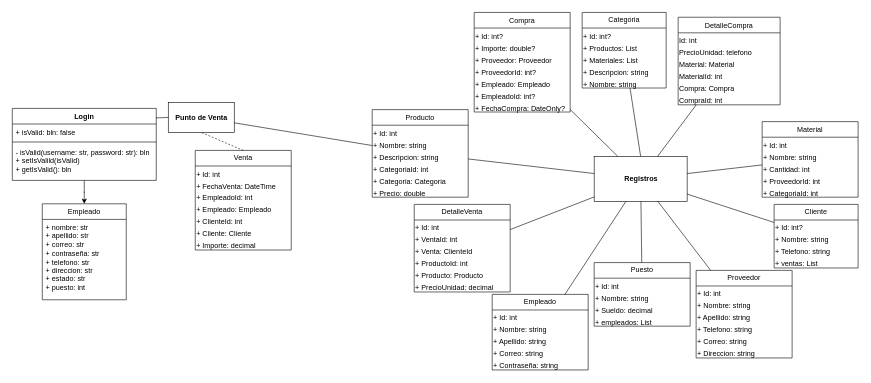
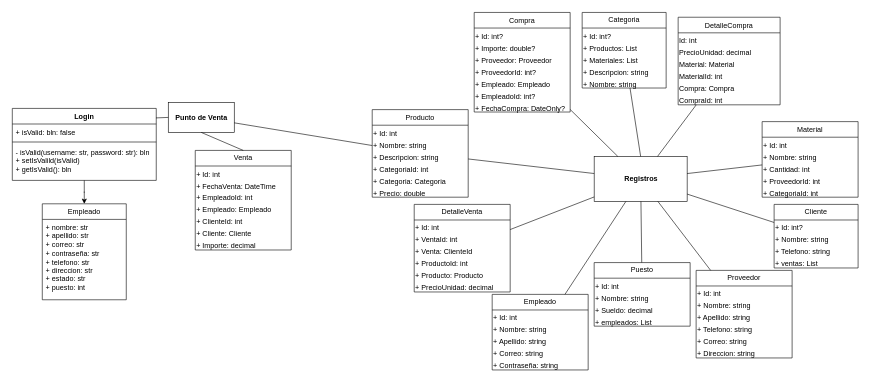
  <mxCell id="0" />
  <mxCell id="1" parent="0" />
  <mxCell id="2" style="edgeStyle=orthogonalEdgeStyle;rounded=0;orthogonalLoop=1;jettySize=auto;html=1;entryX=0.5;entryY=0;entryDx=0;entryDy=0;" parent="1" source="3" target="7" edge="1"><mxGeometry relative="1" as="geometry" /></mxCell>
  <mxCell id="3" value="Login" style="swimlane;fontStyle=1;align=center;verticalAlign=top;childLayout=stackLayout;horizontal=1;startSize=26;horizontalStack=0;resizeParent=1;resizeParentMax=0;resizeLast=0;collapsible=1;marginBottom=0;whiteSpace=wrap;html=1;" parent="1" vertex="1"><mxGeometry x="20" y="180" width="240" height="120" as="geometry" /></mxCell>
  <mxCell id="4" value="+ isValid: bln: false" style="text;strokeColor=none;fillColor=none;align=left;verticalAlign=top;spacingLeft=4;spacingRight=4;overflow=hidden;rotatable=0;points=[[0,0.5],[1,0.5]];portConstraint=eastwest;whiteSpace=wrap;html=1;" parent="3" vertex="1"><mxGeometry y="26" width="240" height="26" as="geometry" /></mxCell>
  <mxCell id="5" value="" style="line;strokeWidth=1;fillColor=none;align=left;verticalAlign=middle;spacingTop=-1;spacingLeft=3;spacingRight=3;rotatable=0;labelPosition=right;points=[];portConstraint=eastwest;strokeColor=inherit;" parent="3" vertex="1"><mxGeometry y="52" width="240" height="8" as="geometry" /></mxCell>
  <mxCell id="6" value="- isValid(username: str, password: str): bln&lt;div&gt;+ setIsValild(isValid)&lt;/div&gt;&lt;div&gt;+ getIsValid(): bln&lt;/div&gt;" style="text;strokeColor=none;fillColor=none;align=left;verticalAlign=top;spacingLeft=4;spacingRight=4;overflow=hidden;rotatable=0;points=[[0,0.5],[1,0.5]];portConstraint=eastwest;whiteSpace=wrap;html=1;" parent="3" vertex="1"><mxGeometry y="60" width="240" height="60" as="geometry" /></mxCell>
  <mxCell id="7" value="Empleado" style="swimlane;fontStyle=0;childLayout=stackLayout;horizontal=1;startSize=26;fillColor=none;horizontalStack=0;resizeParent=1;resizeParentMax=0;resizeLast=0;collapsible=1;marginBottom=0;whiteSpace=wrap;html=1;" parent="1" vertex="1"><mxGeometry x="70" y="339" width="140" height="160" as="geometry" /></mxCell>
  <mxCell id="8" value="+ nombre: str&lt;div&gt;+ apellido: str&lt;/div&gt;&lt;div&gt;+ correo: str&lt;/div&gt;&lt;div&gt;+ contraseña: str&lt;/div&gt;&lt;div&gt;+ telefono: str&lt;/div&gt;&lt;div&gt;+ direccion: str&lt;/div&gt;&lt;div&gt;+ estado: str&lt;/div&gt;&lt;div&gt;+ puesto: int&lt;/div&gt;" style="text;strokeColor=none;fillColor=none;align=left;verticalAlign=top;spacingLeft=4;spacingRight=4;overflow=hidden;rotatable=0;points=[[0,0.5],[1,0.5]];portConstraint=eastwest;whiteSpace=wrap;html=1;" parent="7" vertex="1"><mxGeometry y="26" width="140" height="134" as="geometry" /></mxCell>
  <mxCell id="9" value="Venta" style="swimlane;fontStyle=0;childLayout=stackLayout;horizontal=1;startSize=26;fillColor=none;horizontalStack=0;resizeParent=1;resizeParentMax=0;resizeLast=0;collapsible=1;marginBottom=0;whiteSpace=wrap;html=1;" vertex="1" parent="1"><mxGeometry x="325" y="250" width="160" height="166" as="geometry" /></mxCell>
  <mxCell id="10" value="+ Id: int" style="text;html=1;strokeColor=none;fillColor=none;align=left;verticalAlign=top;whiteSpace=wrap;rounded=0;" vertex="1" parent="9"><mxGeometry y="26" width="160" height="20" as="geometry" /></mxCell>
  <mxCell id="11" value="+ FechaVenta: DateTime" style="text;html=1;strokeColor=none;fillColor=none;align=left;verticalAlign=top;whiteSpace=wrap;rounded=0;" vertex="1" parent="9"><mxGeometry y="46" width="160" height="20" as="geometry" /></mxCell>
  <mxCell id="12" value="+ EmpleadoId: int" style="text;html=1;strokeColor=none;fillColor=none;align=left;verticalAlign=top;whiteSpace=wrap;rounded=0;" vertex="1" parent="9"><mxGeometry y="66" width="160" height="20" as="geometry" /></mxCell>
  <mxCell id="13" value="+ Empleado: Empleado" style="text;html=1;strokeColor=none;fillColor=none;align=left;verticalAlign=top;whiteSpace=wrap;rounded=0;" vertex="1" parent="9"><mxGeometry y="86" width="160" height="20" as="geometry" /></mxCell>
  <mxCell id="14" value="+ ClienteId: int" style="text;html=1;strokeColor=none;fillColor=none;align=left;verticalAlign=top;whiteSpace=wrap;rounded=0;" vertex="1" parent="9"><mxGeometry y="106" width="160" height="20" as="geometry" /></mxCell>
  <mxCell id="15" value="+ Cliente: Cliente" style="text;html=1;strokeColor=none;fillColor=none;align=left;verticalAlign=top;whiteSpace=wrap;rounded=0;" vertex="1" parent="9"><mxGeometry y="126" width="160" height="20" as="geometry" /></mxCell>
  <mxCell id="16" value="+ Importe: decimal" style="text;html=1;strokeColor=none;fillColor=none;align=left;verticalAlign=top;whiteSpace=wrap;rounded=0;" vertex="1" parent="9"><mxGeometry y="146" width="160" height="20" as="geometry" /></mxCell>
  <mxCell id="17" value="Punto de Venta" style="html=1;fontStyle=1" vertex="1" parent="1"><mxGeometry x="280" y="170" width="110" height="50" as="geometry" /></mxCell>
  <mxCell id="18" value="" style="endArrow=none;html=1;entryX=0;entryY=0.5;entryDx=0;entryDy=0;exitX=0.998;exitY=0.132;exitDx=0;exitDy=0;exitPerimeter=0;" edge="1" parent="1" source="3" target="17"><mxGeometry width="50" height="50" relative="1" as="geometry"><mxPoint x="290" y="253" as="sourcePoint" /><mxPoint x="340" y="203" as="targetPoint" /></mxGeometry></mxCell>
- <mxCell id="19" value="" style="endArrow=none;html=1;entryX=0.5;entryY=1;entryDx=0;entryDy=0;exitX=0.5;exitY=0;exitDx=0;exitDy=0;dashed=1;" edge="1" parent="1" source="9" target="17"><mxGeometry width="50" height="50" relative="1" as="geometry"><mxPoint x="350" y="270" as="sourcePoint" /><mxPoint x="400" y="220" as="targetPoint" /></mxGeometry></mxCell>
+ <mxCell id="19" value="" style="endArrow=none;html=1;entryX=0.5;entryY=1;entryDx=0;entryDy=0;exitX=0.5;exitY=0;exitDx=0;exitDy=0;" edge="1" parent="1" source="9" target="17"><mxGeometry width="50" height="50" relative="1" as="geometry"><mxPoint x="350" y="270" as="sourcePoint" /><mxPoint x="400" y="220" as="targetPoint" /></mxGeometry></mxCell>
  <mxCell id="20" value="" style="group" vertex="1" connectable="0" parent="1"><mxGeometry x="600" y="20" width="830" height="596" as="geometry" /></mxCell>
  <mxCell id="21" value="Categoria" style="swimlane;fontStyle=0;childLayout=stackLayout;horizontal=1;startSize=26;fillColor=none;horizontalStack=0;resizeParent=1;resizeParentMax=0;resizeLast=0;collapsible=1;marginBottom=0;whiteSpace=wrap;html=1;" parent="20" vertex="1"><mxGeometry x="370" width="140" height="126" as="geometry" /></mxCell>
  <mxCell id="22" value="+ Id: int?" style="text;html=1;strokeColor=none;fillColor=none;align=left;verticalAlign=top;whiteSpace=wrap;rounded=0;" parent="21" vertex="1"><mxGeometry y="26" width="140" height="20" as="geometry" /></mxCell>
  <mxCell id="23" value="+ Productos: List" style="text;html=1;strokeColor=none;fillColor=none;align=left;verticalAlign=top;whiteSpace=wrap;rounded=0;" parent="21" vertex="1"><mxGeometry y="46" width="140" height="20" as="geometry" /></mxCell>
  <mxCell id="24" value="+ Materiales: List" style="text;html=1;strokeColor=none;fillColor=none;align=left;verticalAlign=top;whiteSpace=wrap;rounded=0;" parent="21" vertex="1"><mxGeometry y="66" width="140" height="20" as="geometry" /></mxCell>
  <mxCell id="25" value="+ Descripcion: string" style="text;html=1;strokeColor=none;fillColor=none;align=left;verticalAlign=top;whiteSpace=wrap;rounded=0;" parent="21" vertex="1"><mxGeometry y="86" width="140" height="20" as="geometry" /></mxCell>
  <mxCell id="26" value="+ Nombre: string" style="text;html=1;strokeColor=none;fillColor=none;align=left;verticalAlign=top;whiteSpace=wrap;rounded=0;" parent="21" vertex="1"><mxGeometry y="106" width="140" height="20" as="geometry" /></mxCell>
  <mxCell id="27" value="Cliente" style="swimlane;fontStyle=0;childLayout=stackLayout;horizontal=1;startSize=26;fillColor=none;horizontalStack=0;resizeParent=1;resizeParentMax=0;resizeLast=0;collapsible=1;marginBottom=0;whiteSpace=wrap;html=1;" parent="20" vertex="1"><mxGeometry x="690" y="320" width="140" height="106" as="geometry" /></mxCell>
  <mxCell id="28" value="+ Id: int?" style="text;html=1;strokeColor=none;fillColor=none;align=left;verticalAlign=top;whiteSpace=wrap;rounded=0;" parent="27" vertex="1"><mxGeometry y="26" width="140" height="20" as="geometry" /></mxCell>
  <mxCell id="29" value="+ Nombre: string" style="text;html=1;strokeColor=none;fillColor=none;align=left;verticalAlign=top;whiteSpace=wrap;rounded=0;" parent="27" vertex="1"><mxGeometry y="46" width="140" height="20" as="geometry" /></mxCell>
  <mxCell id="30" value="+ Telefono: string" style="text;html=1;strokeColor=none;fillColor=none;align=left;verticalAlign=top;whiteSpace=wrap;rounded=0;" parent="27" vertex="1"><mxGeometry y="66" width="140" height="20" as="geometry" /></mxCell>
  <mxCell id="31" value="+ ventas: List" style="text;html=1;strokeColor=none;fillColor=none;align=left;verticalAlign=top;whiteSpace=wrap;rounded=0;" parent="27" vertex="1"><mxGeometry y="86" width="140" height="20" as="geometry" /></mxCell>
  <mxCell id="32" value="DetalleCompra" style="swimlane;fontStyle=0;childLayout=stackLayout;horizontal=1;startSize=26;fillColor=none;horizontalStack=0;resizeParent=1;resizeParentMax=0;resizeLast=0;collapsible=1;marginBottom=0;" vertex="1" parent="20"><mxGeometry x="530" y="8" width="170" height="146" as="geometry" /></mxCell>
  <mxCell id="33" value="Id: int" style="text;html=1;strokeColor=none;fillColor=none;align=left;verticalAlign=top;whiteSpace=wrap;rounded=0;" vertex="1" parent="32"><mxGeometry y="26" width="170" height="20" as="geometry" /></mxCell>
- <mxCell id="34" value="PrecioUnidad: telefono" style="text;html=1;strokeColor=none;fillColor=none;align=left;verticalAlign=top;whiteSpace=wrap;rounded=0;" vertex="1" parent="32"><mxGeometry y="46" width="170" height="20" as="geometry" /></mxCell>
+ <mxCell id="34" value="PrecioUnidad: decimal" style="text;html=1;strokeColor=none;fillColor=none;align=left;verticalAlign=top;whiteSpace=wrap;rounded=0;" vertex="1" parent="32"><mxGeometry y="46" width="170" height="20" as="geometry" /></mxCell>
  <mxCell id="35" value="Material: Material" style="text;html=1;strokeColor=none;fillColor=none;align=left;verticalAlign=top;whiteSpace=wrap;rounded=0;" vertex="1" parent="32"><mxGeometry y="66" width="170" height="20" as="geometry" /></mxCell>
  <mxCell id="36" value="MaterialId: int" style="text;html=1;strokeColor=none;fillColor=none;align=left;verticalAlign=top;whiteSpace=wrap;rounded=0;" vertex="1" parent="32"><mxGeometry y="86" width="170" height="20" as="geometry" /></mxCell>
  <mxCell id="37" value="Compra: Compra" style="text;html=1;strokeColor=none;fillColor=none;align=left;verticalAlign=top;whiteSpace=wrap;rounded=0;" vertex="1" parent="32"><mxGeometry y="106" width="170" height="20" as="geometry" /></mxCell>
  <mxCell id="38" value="CompraId: int" style="text;html=1;strokeColor=none;fillColor=none;align=left;verticalAlign=top;whiteSpace=wrap;rounded=0;" vertex="1" parent="32"><mxGeometry y="126" width="170" height="20" as="geometry" /></mxCell>
  <mxCell id="39" value="DetalleVenta" style="swimlane;fontStyle=0;childLayout=stackLayout;horizontal=1;startSize=26;fillColor=none;horizontalStack=0;resizeParent=1;resizeParentMax=0;resizeLast=0;collapsible=1;marginBottom=0;whiteSpace=wrap;html=1;" vertex="1" parent="20"><mxGeometry x="90" y="320" width="160" height="146" as="geometry" /></mxCell>
  <mxCell id="40" value="+ Id: int" style="text;html=1;strokeColor=none;fillColor=none;align=left;verticalAlign=top;whiteSpace=wrap;rounded=0;" vertex="1" parent="39"><mxGeometry y="26" width="160" height="20" as="geometry" /></mxCell>
  <mxCell id="41" value="+ VentaId: int" style="text;html=1;strokeColor=none;fillColor=none;align=left;verticalAlign=top;whiteSpace=wrap;rounded=0;" vertex="1" parent="39"><mxGeometry y="46" width="160" height="20" as="geometry" /></mxCell>
  <mxCell id="42" value="+ Venta: ClienteId" style="text;html=1;strokeColor=none;fillColor=none;align=left;verticalAlign=top;whiteSpace=wrap;rounded=0;" vertex="1" parent="39"><mxGeometry y="66" width="160" height="20" as="geometry" /></mxCell>
  <mxCell id="43" value="+ ProductoId: int" style="text;html=1;strokeColor=none;fillColor=none;align=left;verticalAlign=top;whiteSpace=wrap;rounded=0;" vertex="1" parent="39"><mxGeometry y="86" width="160" height="20" as="geometry" /></mxCell>
  <mxCell id="44" value="+ Producto: Producto" style="text;html=1;strokeColor=none;fillColor=none;align=left;verticalAlign=top;whiteSpace=wrap;rounded=0;" vertex="1" parent="39"><mxGeometry y="106" width="160" height="20" as="geometry" /></mxCell>
  <mxCell id="45" value="+ PrecioUnidad: decimal" style="text;html=1;strokeColor=none;fillColor=none;align=left;verticalAlign=top;whiteSpace=wrap;rounded=0;" vertex="1" parent="39"><mxGeometry y="126" width="160" height="20" as="geometry" /></mxCell>
  <mxCell id="46" value="Empleado" style="swimlane;fontStyle=0;childLayout=stackLayout;horizontal=1;startSize=26;fillColor=none;horizontalStack=0;resizeParent=1;resizeParentMax=0;resizeLast=0;collapsible=1;marginBottom=0;whiteSpace=wrap;html=1;" vertex="1" parent="20"><mxGeometry x="220" y="470" width="160" height="126" as="geometry" /></mxCell>
  <mxCell id="47" value="+ Id: int" style="text;html=1;strokeColor=none;fillColor=none;align=left;verticalAlign=top;whiteSpace=wrap;rounded=0;" vertex="1" parent="46"><mxGeometry y="26" width="160" height="20" as="geometry" /></mxCell>
  <mxCell id="48" value="+ Nombre: string" style="text;html=1;strokeColor=none;fillColor=none;align=left;verticalAlign=top;whiteSpace=wrap;rounded=0;" vertex="1" parent="46"><mxGeometry y="46" width="160" height="20" as="geometry" /></mxCell>
  <mxCell id="49" value="+ Apellido: string" style="text;html=1;strokeColor=none;fillColor=none;align=left;verticalAlign=top;whiteSpace=wrap;rounded=0;" vertex="1" parent="46"><mxGeometry y="66" width="160" height="20" as="geometry" /></mxCell>
  <mxCell id="50" value="+ Correo: string" style="text;html=1;strokeColor=none;fillColor=none;align=left;verticalAlign=top;whiteSpace=wrap;rounded=0;" vertex="1" parent="46"><mxGeometry y="86" width="160" height="20" as="geometry" /></mxCell>
  <mxCell id="51" value="+ Contraseña: string" style="text;html=1;strokeColor=none;fillColor=none;align=left;verticalAlign=top;whiteSpace=wrap;rounded=0;" vertex="1" parent="46"><mxGeometry y="106" width="160" height="20" as="geometry" /></mxCell>
  <mxCell id="52" value="Material" style="swimlane;fontStyle=0;childLayout=stackLayout;horizontal=1;startSize=26;fillColor=none;horizontalStack=0;resizeParent=1;resizeParentMax=0;resizeLast=0;collapsible=1;marginBottom=0;whiteSpace=wrap;html=1;" vertex="1" parent="20"><mxGeometry x="670" y="182" width="160" height="126" as="geometry" /></mxCell>
  <mxCell id="53" value="+ Id: int" style="text;html=1;strokeColor=none;fillColor=none;align=left;verticalAlign=top;whiteSpace=wrap;rounded=0;" vertex="1" parent="52"><mxGeometry y="26" width="160" height="20" as="geometry" /></mxCell>
  <mxCell id="54" value="+ Nombre: string" style="text;html=1;strokeColor=none;fillColor=none;align=left;verticalAlign=top;whiteSpace=wrap;rounded=0;" vertex="1" parent="52"><mxGeometry y="46" width="160" height="20" as="geometry" /></mxCell>
  <mxCell id="55" value="+ Cantidad: int" style="text;html=1;strokeColor=none;fillColor=none;align=left;verticalAlign=top;whiteSpace=wrap;rounded=0;" vertex="1" parent="52"><mxGeometry y="66" width="160" height="20" as="geometry" /></mxCell>
  <mxCell id="56" value="+ ProveedorId: int" style="text;html=1;strokeColor=none;fillColor=none;align=left;verticalAlign=top;whiteSpace=wrap;rounded=0;" vertex="1" parent="52"><mxGeometry y="86" width="160" height="20" as="geometry" /></mxCell>
  <mxCell id="57" value="+ CategoriaId: int" style="text;html=1;strokeColor=none;fillColor=none;align=left;verticalAlign=top;whiteSpace=wrap;rounded=0;" vertex="1" parent="52"><mxGeometry y="106" width="160" height="20" as="geometry" /></mxCell>
  <mxCell id="58" value="Producto" style="swimlane;fontStyle=0;childLayout=stackLayout;horizontal=1;startSize=26;fillColor=none;horizontalStack=0;resizeParent=1;resizeParentMax=0;resizeLast=0;collapsible=1;marginBottom=0;whiteSpace=wrap;html=1;" vertex="1" parent="20"><mxGeometry x="20" y="162" width="160" height="146" as="geometry" /></mxCell>
  <mxCell id="59" value="+ Id: int" style="text;html=1;strokeColor=none;fillColor=none;align=left;verticalAlign=top;whiteSpace=wrap;rounded=0;" vertex="1" parent="58"><mxGeometry y="26" width="160" height="20" as="geometry" /></mxCell>
  <mxCell id="60" value="+ Nombre: string" style="text;html=1;strokeColor=none;fillColor=none;align=left;verticalAlign=top;whiteSpace=wrap;rounded=0;" vertex="1" parent="58"><mxGeometry y="46" width="160" height="20" as="geometry" /></mxCell>
  <mxCell id="61" value="+ Descripcion: string" style="text;html=1;strokeColor=none;fillColor=none;align=left;verticalAlign=top;whiteSpace=wrap;rounded=0;" vertex="1" parent="58"><mxGeometry y="66" width="160" height="20" as="geometry" /></mxCell>
  <mxCell id="62" value="+ CategoriaId: int" style="text;html=1;strokeColor=none;fillColor=none;align=left;verticalAlign=top;whiteSpace=wrap;rounded=0;" vertex="1" parent="58"><mxGeometry y="86" width="160" height="20" as="geometry" /></mxCell>
  <mxCell id="63" value="+ Categoria: Categoria" style="text;html=1;strokeColor=none;fillColor=none;align=left;verticalAlign=top;whiteSpace=wrap;rounded=0;" vertex="1" parent="58"><mxGeometry y="106" width="160" height="20" as="geometry" /></mxCell>
  <mxCell id="64" value="+ Precio: double" style="text;html=1;strokeColor=none;fillColor=none;align=left;verticalAlign=top;whiteSpace=wrap;rounded=0;" vertex="1" parent="58"><mxGeometry y="126" width="160" height="20" as="geometry" /></mxCell>
  <mxCell id="65" value="Proveedor" style="swimlane;fontStyle=0;childLayout=stackLayout;horizontal=1;startSize=26;fillColor=none;horizontalStack=0;resizeParent=1;resizeParentMax=0;resizeLast=0;collapsible=1;marginBottom=0;whiteSpace=wrap;html=1;" vertex="1" parent="20"><mxGeometry x="560" y="430" width="160" height="146" as="geometry" /></mxCell>
  <mxCell id="66" value="+ Id: int" style="text;html=1;strokeColor=none;fillColor=none;align=left;verticalAlign=top;whiteSpace=wrap;rounded=0;" vertex="1" parent="65"><mxGeometry y="26" width="160" height="20" as="geometry" /></mxCell>
  <mxCell id="67" value="+ Nombre: string" style="text;html=1;strokeColor=none;fillColor=none;align=left;verticalAlign=top;whiteSpace=wrap;rounded=0;" vertex="1" parent="65"><mxGeometry y="46" width="160" height="20" as="geometry" /></mxCell>
  <mxCell id="68" value="+ Apellido: string" style="text;html=1;strokeColor=none;fillColor=none;align=left;verticalAlign=top;whiteSpace=wrap;rounded=0;" vertex="1" parent="65"><mxGeometry y="66" width="160" height="20" as="geometry" /></mxCell>
  <mxCell id="69" value="+ Telefono: string" style="text;html=1;strokeColor=none;fillColor=none;align=left;verticalAlign=top;whiteSpace=wrap;rounded=0;" vertex="1" parent="65"><mxGeometry y="86" width="160" height="20" as="geometry" /></mxCell>
  <mxCell id="70" value="+ Correo: string" style="text;html=1;strokeColor=none;fillColor=none;align=left;verticalAlign=top;whiteSpace=wrap;rounded=0;" vertex="1" parent="65"><mxGeometry y="106" width="160" height="20" as="geometry" /></mxCell>
  <mxCell id="71" value="+ Direccion: string" style="text;html=1;strokeColor=none;fillColor=none;align=left;verticalAlign=top;whiteSpace=wrap;rounded=0;" vertex="1" parent="65"><mxGeometry y="126" width="160" height="20" as="geometry" /></mxCell>
  <mxCell id="72" value="Puesto" style="swimlane;fontStyle=0;childLayout=stackLayout;horizontal=1;startSize=26;fillColor=none;horizontalStack=0;resizeParent=1;resizeParentMax=0;resizeLast=0;collapsible=1;marginBottom=0;whiteSpace=wrap;html=1;" vertex="1" parent="20"><mxGeometry x="390" y="417" width="160" height="106" as="geometry" /></mxCell>
  <mxCell id="73" value="+ Id: int" style="text;html=1;strokeColor=none;fillColor=none;align=left;verticalAlign=top;whiteSpace=wrap;rounded=0;" vertex="1" parent="72"><mxGeometry y="26" width="160" height="20" as="geometry" /></mxCell>
  <mxCell id="74" value="+ Nombre: string" style="text;html=1;strokeColor=none;fillColor=none;align=left;verticalAlign=top;whiteSpace=wrap;rounded=0;" vertex="1" parent="72"><mxGeometry y="46" width="160" height="20" as="geometry" /></mxCell>
  <mxCell id="75" value="+ Sueldo: decimal" style="text;html=1;strokeColor=none;fillColor=none;align=left;verticalAlign=top;whiteSpace=wrap;rounded=0;" vertex="1" parent="72"><mxGeometry y="66" width="160" height="20" as="geometry" /></mxCell>
  <mxCell id="76" value="+ empleados: List&lt;Empleado&gt;" style="text;html=1;strokeColor=none;fillColor=none;align=left;verticalAlign=top;whiteSpace=wrap;rounded=0;" vertex="1" parent="72"><mxGeometry y="86" width="160" height="20" as="geometry" /></mxCell>
  <mxCell id="77" value="Registros" style="html=1;fontStyle=1" vertex="1" parent="20"><mxGeometry x="390" y="240" width="155" height="75" as="geometry" /></mxCell>
  <mxCell id="78" value="" style="endArrow=none;html=1;exitX=0.5;exitY=0;exitDx=0;exitDy=0;" edge="1" parent="20" source="77" target="21"><mxGeometry width="50" height="50" relative="1" as="geometry"><mxPoint x="420" y="260" as="sourcePoint" /><mxPoint x="470" y="210" as="targetPoint" /></mxGeometry></mxCell>
  <mxCell id="79" value="" style="endArrow=none;html=1;" edge="1" parent="20" source="77" target="32"><mxGeometry width="50" height="50" relative="1" as="geometry"><mxPoint x="550" y="270" as="sourcePoint" /><mxPoint x="600" y="220" as="targetPoint" /></mxGeometry></mxCell>
  <mxCell id="80" value="" style="endArrow=none;html=1;" edge="1" parent="20" source="77" target="52"><mxGeometry width="50" height="50" relative="1" as="geometry"><mxPoint x="560" y="310" as="sourcePoint" /><mxPoint x="610" y="260" as="targetPoint" /></mxGeometry></mxCell>
  <mxCell id="81" value="" style="endArrow=none;html=1;" edge="1" parent="20" source="77" target="27"><mxGeometry width="50" height="50" relative="1" as="geometry"><mxPoint x="480" y="370" as="sourcePoint" /><mxPoint x="530" y="320" as="targetPoint" /></mxGeometry></mxCell>
  <mxCell id="82" value="" style="endArrow=none;html=1;" edge="1" parent="20" source="65" target="77"><mxGeometry width="50" height="50" relative="1" as="geometry"><mxPoint x="400" y="370" as="sourcePoint" /><mxPoint x="450" y="320" as="targetPoint" /></mxGeometry></mxCell>
  <mxCell id="83" value="" style="endArrow=none;html=1;" edge="1" parent="20" source="72" target="77"><mxGeometry width="50" height="50" relative="1" as="geometry"><mxPoint x="370" y="380" as="sourcePoint" /><mxPoint x="420" y="330" as="targetPoint" /></mxGeometry></mxCell>
  <mxCell id="84" value="" style="endArrow=none;html=1;" edge="1" parent="20" source="46" target="77"><mxGeometry width="50" height="50" relative="1" as="geometry"><mxPoint x="260" y="370" as="sourcePoint" /><mxPoint x="310" y="320" as="targetPoint" /></mxGeometry></mxCell>
  <mxCell id="85" value="" style="endArrow=none;html=1;" edge="1" parent="20" source="39" target="77"><mxGeometry width="50" height="50" relative="1" as="geometry"><mxPoint x="260" y="310" as="sourcePoint" /><mxPoint x="310" y="260" as="targetPoint" /></mxGeometry></mxCell>
  <mxCell id="86" value="" style="endArrow=none;html=1;" edge="1" parent="20" source="58" target="77"><mxGeometry width="50" height="50" relative="1" as="geometry"><mxPoint x="300" y="230" as="sourcePoint" /><mxPoint x="350" y="180" as="targetPoint" /></mxGeometry></mxCell>
  <mxCell id="87" value="Compra" style="swimlane;fontStyle=0;childLayout=stackLayout;horizontal=1;startSize=26;fillColor=none;horizontalStack=0;resizeParent=1;resizeParentMax=0;resizeLast=0;collapsible=1;marginBottom=0;" vertex="1" parent="20"><mxGeometry x="190" width="160" height="166" as="geometry" /></mxCell>
  <mxCell id="88" value="+ Id: int?" style="text;html=1;strokeColor=none;fillColor=none;align=left;verticalAlign=top;whiteSpace=wrap;rounded=0;" vertex="1" parent="87"><mxGeometry y="26" width="160" height="20" as="geometry" /></mxCell>
  <mxCell id="89" value="+ Importe: double?" style="text;html=1;strokeColor=none;fillColor=none;align=left;verticalAlign=top;whiteSpace=wrap;rounded=0;" vertex="1" parent="87"><mxGeometry y="46" width="160" height="20" as="geometry" /></mxCell>
  <mxCell id="90" value="+ Proveedor: Proveedor" style="text;html=1;strokeColor=none;fillColor=none;align=left;verticalAlign=top;whiteSpace=wrap;rounded=0;" vertex="1" parent="87"><mxGeometry y="66" width="160" height="20" as="geometry" /></mxCell>
  <mxCell id="91" value="+ ProveedorId: int?" style="text;html=1;strokeColor=none;fillColor=none;align=left;verticalAlign=top;whiteSpace=wrap;rounded=0;" vertex="1" parent="87"><mxGeometry y="86" width="160" height="20" as="geometry" /></mxCell>
  <mxCell id="92" value="+ Empleado: Empleado" style="text;html=1;strokeColor=none;fillColor=none;align=left;verticalAlign=top;whiteSpace=wrap;rounded=0;" vertex="1" parent="87"><mxGeometry y="106" width="160" height="20" as="geometry" /></mxCell>
  <mxCell id="93" value="+ EmpleadoId: int?" style="text;html=1;strokeColor=none;fillColor=none;align=left;verticalAlign=top;whiteSpace=wrap;rounded=0;" vertex="1" parent="87"><mxGeometry y="126" width="160" height="20" as="geometry" /></mxCell>
  <mxCell id="94" value="+ FechaCompra: DateOnly?" style="text;html=1;strokeColor=none;fillColor=none;align=left;verticalAlign=top;whiteSpace=wrap;rounded=0;" vertex="1" parent="87"><mxGeometry y="146" width="160" height="20" as="geometry" /></mxCell>
  <mxCell id="95" value="" style="endArrow=none;html=1;" edge="1" parent="20" source="87" target="77"><mxGeometry width="50" height="50" relative="1" as="geometry"><mxPoint x="290" y="350" as="sourcePoint" /><mxPoint x="340" y="300" as="targetPoint" /></mxGeometry></mxCell>
  <mxCell id="96" value="" style="endArrow=none;html=1;" edge="1" parent="1" source="17" target="58"><mxGeometry width="50" height="50" relative="1" as="geometry"><mxPoint x="540" y="240" as="sourcePoint" /><mxPoint x="590" y="190" as="targetPoint" /></mxGeometry></mxCell>
